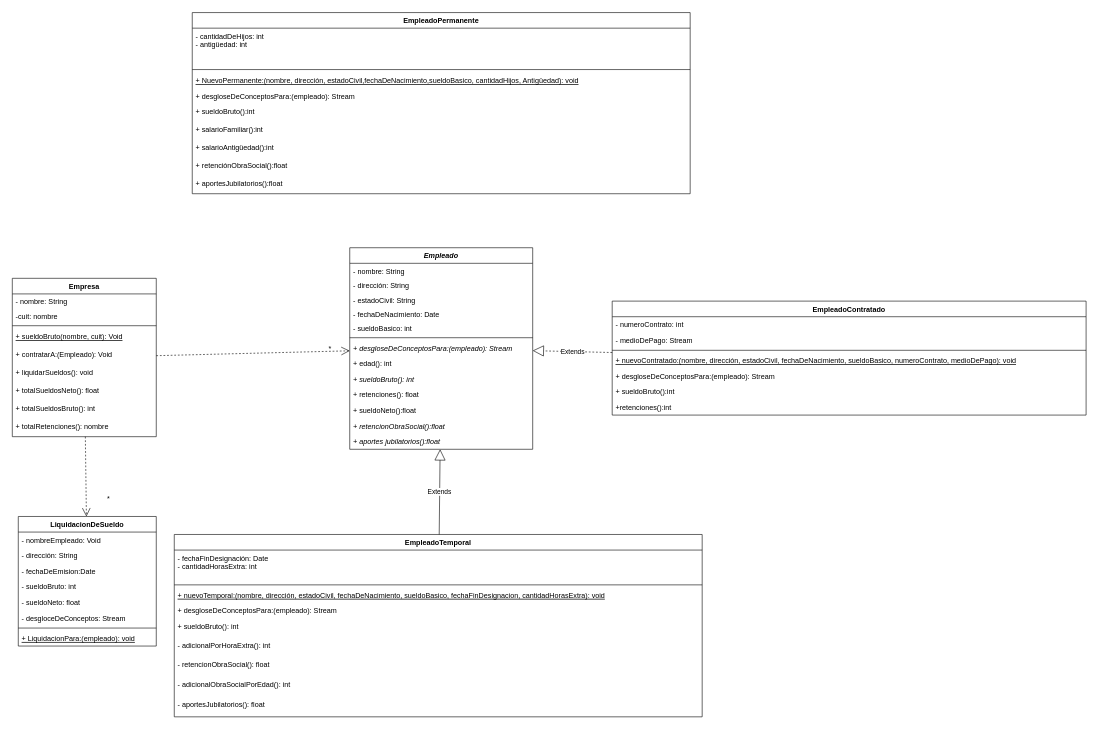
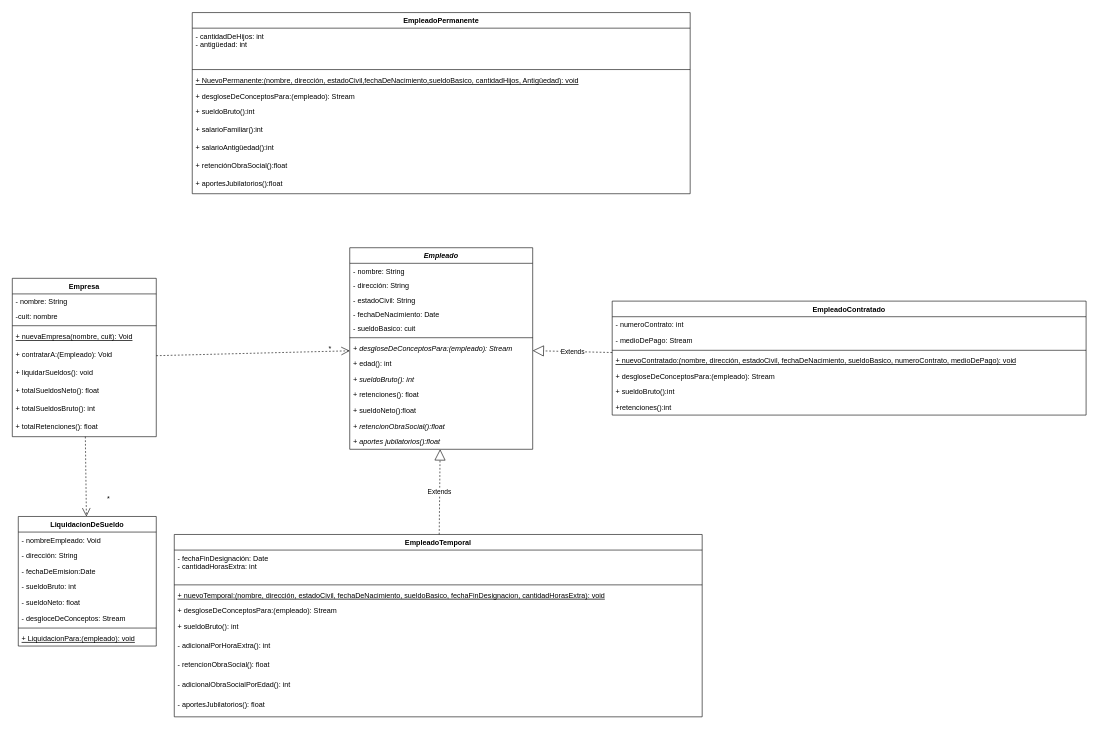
  <mxCell id="0" />
  <mxCell id="1" parent="0" />
  <mxCell id="2" value="Empresa" style="swimlane;fontStyle=1;align=center;verticalAlign=top;childLayout=stackLayout;horizontal=1;startSize=26;horizontalStack=0;resizeParent=1;resizeParentMax=0;resizeLast=0;collapsible=1;marginBottom=0;" parent="1" vertex="1"><mxGeometry x="20" y="463" width="240" height="264" as="geometry"><mxRectangle x="50" y="80" width="80" height="26" as="alternateBounds" /></mxGeometry></mxCell>
  <mxCell id="3" value="- nombre: String" style="text;strokeColor=none;fillColor=none;align=left;verticalAlign=top;spacingLeft=4;spacingRight=4;overflow=hidden;rotatable=0;points=[[0,0.5],[1,0.5]];portConstraint=eastwest;" parent="2" vertex="1"><mxGeometry y="26" width="240" height="24" as="geometry" /></mxCell>
  <mxCell id="4" value="-cuit: nombre" style="text;strokeColor=none;fillColor=none;align=left;verticalAlign=top;spacingLeft=4;spacingRight=4;overflow=hidden;rotatable=0;points=[[0,0.5],[1,0.5]];portConstraint=eastwest;" parent="2" vertex="1"><mxGeometry y="50" width="240" height="24" as="geometry" /></mxCell>
  <mxCell id="5" value="" style="line;strokeWidth=1;fillColor=none;align=left;verticalAlign=middle;spacingTop=-1;spacingLeft=3;spacingRight=3;rotatable=0;labelPosition=right;points=[];portConstraint=eastwest;" parent="2" vertex="1"><mxGeometry y="74" width="240" height="10" as="geometry" /></mxCell>
- <mxCell id="6" value="+ sueldoBruto(nombre, cuit): Void" style="text;strokeColor=none;fillColor=none;align=left;verticalAlign=top;spacingLeft=4;spacingRight=4;overflow=hidden;rotatable=0;points=[[0,0.5],[1,0.5]];portConstraint=eastwest;fontStyle=4" parent="2" vertex="1"><mxGeometry y="84" width="240" height="30" as="geometry" /></mxCell>
+ <mxCell id="6" value="+ nuevaEmpresa(nombre, cuit): Void" style="text;strokeColor=none;fillColor=none;align=left;verticalAlign=top;spacingLeft=4;spacingRight=4;overflow=hidden;rotatable=0;points=[[0,0.5],[1,0.5]];portConstraint=eastwest;fontStyle=4" parent="2" vertex="1"><mxGeometry y="84" width="240" height="30" as="geometry" /></mxCell>
  <mxCell id="7" value="+ contratarA:(Empleado): Void" style="text;strokeColor=none;fillColor=none;align=left;verticalAlign=top;spacingLeft=4;spacingRight=4;overflow=hidden;rotatable=0;points=[[0,0.5],[1,0.5]];portConstraint=eastwest;fontStyle=0" vertex="1" parent="2"><mxGeometry y="114" width="240" height="30" as="geometry" /></mxCell>
  <mxCell id="8" value="+ liquidarSueldos(): void" style="text;strokeColor=none;fillColor=none;align=left;verticalAlign=top;spacingLeft=4;spacingRight=4;overflow=hidden;rotatable=0;points=[[0,0.5],[1,0.5]];portConstraint=eastwest;fontStyle=0" parent="2" vertex="1"><mxGeometry y="144" width="240" height="30" as="geometry" /></mxCell>
  <mxCell id="9" value="+ totalSueldosNeto(): float" style="text;strokeColor=none;fillColor=none;align=left;verticalAlign=top;spacingLeft=4;spacingRight=4;overflow=hidden;rotatable=0;points=[[0,0.5],[1,0.5]];portConstraint=eastwest;fontStyle=0" parent="2" vertex="1"><mxGeometry y="174" width="240" height="30" as="geometry" /></mxCell>
  <mxCell id="10" value="+ totalSueldosBruto(): int" style="text;strokeColor=none;fillColor=none;align=left;verticalAlign=top;spacingLeft=4;spacingRight=4;overflow=hidden;rotatable=0;points=[[0,0.5],[1,0.5]];portConstraint=eastwest;fontStyle=0" parent="2" vertex="1"><mxGeometry y="204" width="240" height="30" as="geometry" /></mxCell>
- <mxCell id="11" value="+ totalRetenciones(): nombre" style="text;strokeColor=none;fillColor=none;align=left;verticalAlign=top;spacingLeft=4;spacingRight=4;overflow=hidden;rotatable=0;points=[[0,0.5],[1,0.5]];portConstraint=eastwest;fontStyle=0" parent="2" vertex="1"><mxGeometry y="234" width="240" height="30" as="geometry" /></mxCell>
+ <mxCell id="11" value="+ totalRetenciones(): float" style="text;strokeColor=none;fillColor=none;align=left;verticalAlign=top;spacingLeft=4;spacingRight=4;overflow=hidden;rotatable=0;points=[[0,0.5],[1,0.5]];portConstraint=eastwest;fontStyle=0" parent="2" vertex="1"><mxGeometry y="234" width="240" height="30" as="geometry" /></mxCell>
  <mxCell id="12" value="Empleado" style="swimlane;fontStyle=3;align=center;verticalAlign=top;childLayout=stackLayout;horizontal=1;startSize=26;horizontalStack=0;resizeParent=1;resizeParentMax=0;resizeLast=0;collapsible=1;marginBottom=0;" parent="1" vertex="1"><mxGeometry x="582.5" y="412" width="305" height="336" as="geometry" /></mxCell>
  <mxCell id="13" value="- nombre: String&#10;" style="text;strokeColor=none;fillColor=none;align=left;verticalAlign=top;spacingLeft=4;spacingRight=4;overflow=hidden;rotatable=0;points=[[0,0.5],[1,0.5]];portConstraint=eastwest;fontStyle=0" parent="12" vertex="1"><mxGeometry y="26" width="305" height="24" as="geometry" /></mxCell>
  <mxCell id="14" value="- dirección: String" style="text;strokeColor=none;fillColor=none;align=left;verticalAlign=top;spacingLeft=4;spacingRight=4;overflow=hidden;rotatable=0;points=[[0,0.5],[1,0.5]];portConstraint=eastwest;fontStyle=0" parent="12" vertex="1"><mxGeometry y="50" width="305" height="24" as="geometry" /></mxCell>
  <mxCell id="15" value="- estadoCivil: String" style="text;strokeColor=none;fillColor=none;align=left;verticalAlign=top;spacingLeft=4;spacingRight=4;overflow=hidden;rotatable=0;points=[[0,0.5],[1,0.5]];portConstraint=eastwest;fontStyle=0" parent="12" vertex="1"><mxGeometry y="74" width="305" height="24" as="geometry" /></mxCell>
  <mxCell id="16" value="- fechaDeNacimiento: Date" style="text;strokeColor=none;fillColor=none;align=left;verticalAlign=top;spacingLeft=4;spacingRight=4;overflow=hidden;rotatable=0;points=[[0,0.5],[1,0.5]];portConstraint=eastwest;fontStyle=0" parent="12" vertex="1"><mxGeometry y="98" width="305" height="24" as="geometry" /></mxCell>
- <mxCell id="17" value="- sueldoBasico: int" style="text;strokeColor=none;fillColor=none;align=left;verticalAlign=top;spacingLeft=4;spacingRight=4;overflow=hidden;rotatable=0;points=[[0,0.5],[1,0.5]];portConstraint=eastwest;fontStyle=0" parent="12" vertex="1"><mxGeometry y="122" width="305" height="24" as="geometry" /></mxCell>
+ <mxCell id="17" value="- sueldoBasico: cuit" style="text;strokeColor=none;fillColor=none;align=left;verticalAlign=top;spacingLeft=4;spacingRight=4;overflow=hidden;rotatable=0;points=[[0,0.5],[1,0.5]];portConstraint=eastwest;fontStyle=0" parent="12" vertex="1"><mxGeometry y="122" width="305" height="24" as="geometry" /></mxCell>
  <mxCell id="18" value="" style="line;strokeWidth=1;fillColor=none;align=left;verticalAlign=middle;spacingTop=-1;spacingLeft=3;spacingRight=3;rotatable=0;labelPosition=right;points=[];portConstraint=eastwest;" parent="12" vertex="1"><mxGeometry y="146" width="305" height="8" as="geometry" /></mxCell>
  <mxCell id="19" value="+ desgloseDeConceptosPara:(empleado): Stream&#10;" style="text;strokeColor=none;fillColor=none;align=left;verticalAlign=top;spacingLeft=4;spacingRight=4;overflow=hidden;rotatable=0;points=[[0,0.5],[1,0.5]];portConstraint=eastwest;fontStyle=2" parent="12" vertex="1"><mxGeometry y="154" width="305" height="26" as="geometry" /></mxCell>
  <mxCell id="20" value="+ edad(): int&#10;" style="text;strokeColor=none;fillColor=none;align=left;verticalAlign=top;spacingLeft=4;spacingRight=4;overflow=hidden;rotatable=0;points=[[0,0.5],[1,0.5]];portConstraint=eastwest;fontStyle=0" parent="12" vertex="1"><mxGeometry y="180" width="305" height="26" as="geometry" /></mxCell>
  <mxCell id="21" value="+ sueldoBruto(): int" style="text;strokeColor=none;fillColor=none;align=left;verticalAlign=top;spacingLeft=4;spacingRight=4;overflow=hidden;rotatable=0;points=[[0,0.5],[1,0.5]];portConstraint=eastwest;fontStyle=2" parent="12" vertex="1"><mxGeometry y="206" width="305" height="26" as="geometry" /></mxCell>
  <mxCell id="22" value="+ retenciones(): float" style="text;strokeColor=none;fillColor=none;align=left;verticalAlign=top;spacingLeft=4;spacingRight=4;overflow=hidden;rotatable=0;points=[[0,0.5],[1,0.5]];portConstraint=eastwest;fontStyle=0" parent="12" vertex="1"><mxGeometry y="232" width="305" height="26" as="geometry" /></mxCell>
  <mxCell id="23" value="+ sueldoNeto():float" style="text;strokeColor=none;fillColor=none;align=left;verticalAlign=top;spacingLeft=4;spacingRight=4;overflow=hidden;rotatable=0;points=[[0,0.5],[1,0.5]];portConstraint=eastwest;fontStyle=0" parent="12" vertex="1"><mxGeometry y="258" width="305" height="26" as="geometry" /></mxCell>
  <mxCell id="24" value="+ retencionObraSocial():float" style="text;strokeColor=none;fillColor=none;align=left;verticalAlign=top;spacingLeft=4;spacingRight=4;overflow=hidden;rotatable=0;points=[[0,0.5],[1,0.5]];portConstraint=eastwest;fontStyle=2" parent="12" vertex="1"><mxGeometry y="284" width="305" height="26" as="geometry" /></mxCell>
  <mxCell id="25" value="+ aportes jubilatorios():float" style="text;strokeColor=none;fillColor=none;align=left;verticalAlign=top;spacingLeft=4;spacingRight=4;overflow=hidden;rotatable=0;points=[[0,0.5],[1,0.5]];portConstraint=eastwest;fontStyle=2" parent="12" vertex="1"><mxGeometry y="310" width="305" height="26" as="geometry" /></mxCell>
  <mxCell id="26" value="" style="endArrow=open;endFill=1;endSize=12;html=1;dashed=1;" parent="1" source="2" target="12" edge="1"><mxGeometry width="160" relative="1" as="geometry"><mxPoint x="250" y="750" as="sourcePoint" /><mxPoint x="410" y="750" as="targetPoint" /></mxGeometry></mxCell>
  <mxCell id="27" value="*" style="text;html=1;strokeColor=none;fillColor=none;align=center;verticalAlign=middle;whiteSpace=wrap;rounded=0;" parent="1" vertex="1"><mxGeometry x="530" y="570" width="40" height="20" as="geometry" /></mxCell>
  <mxCell id="28" value="EmpleadoPermanente" style="swimlane;fontStyle=1;align=center;verticalAlign=top;childLayout=stackLayout;horizontal=1;startSize=26;horizontalStack=0;resizeParent=1;resizeParentMax=0;resizeLast=0;collapsible=1;marginBottom=0;" parent="1" vertex="1"><mxGeometry x="320" y="20" width="830" height="302" as="geometry" /></mxCell>
  <mxCell id="29" value="- cantidadDeHijos: int&#10;- antigüedad: int" style="text;strokeColor=none;fillColor=none;align=left;verticalAlign=top;spacingLeft=4;spacingRight=4;overflow=hidden;rotatable=0;points=[[0,0.5],[1,0.5]];portConstraint=eastwest;" parent="28" vertex="1"><mxGeometry y="26" width="830" height="64" as="geometry" /></mxCell>
  <mxCell id="30" value="" style="line;strokeWidth=1;fillColor=none;align=left;verticalAlign=middle;spacingTop=-1;spacingLeft=3;spacingRight=3;rotatable=0;labelPosition=right;points=[];portConstraint=eastwest;" parent="28" vertex="1"><mxGeometry y="90" width="830" height="10" as="geometry" /></mxCell>
  <mxCell id="31" value="+ NuevoPermanente:(nombre, dirección, estadoCivil,fechaDeNacimiento,sueldoBasico, cantidadHijos, Antigüedad): void&#10;" style="text;strokeColor=none;fillColor=none;align=left;verticalAlign=top;spacingLeft=4;spacingRight=4;overflow=hidden;rotatable=0;points=[[0,0.5],[1,0.5]];portConstraint=eastwest;fontStyle=4" parent="28" vertex="1"><mxGeometry y="100" width="830" height="26" as="geometry" /></mxCell>
  <mxCell id="32" value="+ desgloseDeConceptosPara:(empleado): Stream" style="text;strokeColor=none;fillColor=none;align=left;verticalAlign=top;spacingLeft=4;spacingRight=4;overflow=hidden;rotatable=0;points=[[0,0.5],[1,0.5]];portConstraint=eastwest;fontStyle=0" parent="28" vertex="1"><mxGeometry y="126" width="830" height="26" as="geometry" /></mxCell>
  <mxCell id="33" value="+ sueldoBruto():int" style="text;strokeColor=none;fillColor=none;align=left;verticalAlign=top;spacingLeft=4;spacingRight=4;overflow=hidden;rotatable=0;points=[[0,0.5],[1,0.5]];portConstraint=eastwest;" parent="28" vertex="1"><mxGeometry y="152" width="830" height="30" as="geometry" /></mxCell>
  <mxCell id="34" value="+ salarioFamiliar():int" style="text;strokeColor=none;fillColor=none;align=left;verticalAlign=top;spacingLeft=4;spacingRight=4;overflow=hidden;rotatable=0;points=[[0,0.5],[1,0.5]];portConstraint=eastwest;" parent="28" vertex="1"><mxGeometry y="182" width="830" height="30" as="geometry" /></mxCell>
  <mxCell id="35" value="+ salarioAntigüedad():int" style="text;strokeColor=none;fillColor=none;align=left;verticalAlign=top;spacingLeft=4;spacingRight=4;overflow=hidden;rotatable=0;points=[[0,0.5],[1,0.5]];portConstraint=eastwest;" parent="28" vertex="1"><mxGeometry y="212" width="830" height="30" as="geometry" /></mxCell>
  <mxCell id="36" value="+ retenciónObraSocial():float" style="text;strokeColor=none;fillColor=none;align=left;verticalAlign=top;spacingLeft=4;spacingRight=4;overflow=hidden;rotatable=0;points=[[0,0.5],[1,0.5]];portConstraint=eastwest;" parent="28" vertex="1"><mxGeometry y="242" width="830" height="30" as="geometry" /></mxCell>
  <mxCell id="37" value="+ aportesJubilatorios():float" style="text;strokeColor=none;fillColor=none;align=left;verticalAlign=top;spacingLeft=4;spacingRight=4;overflow=hidden;rotatable=0;points=[[0,0.5],[1,0.5]];portConstraint=eastwest;" parent="28" vertex="1"><mxGeometry y="272" width="830" height="30" as="geometry" /></mxCell>
  <mxCell id="38" value="EmpleadoTemporal" style="swimlane;fontStyle=1;align=center;verticalAlign=top;childLayout=stackLayout;horizontal=1;startSize=26;horizontalStack=0;resizeParent=1;resizeParentMax=0;resizeLast=0;collapsible=1;marginBottom=0;" parent="1" vertex="1"><mxGeometry x="290" y="890" width="880" height="304" as="geometry" /></mxCell>
  <mxCell id="39" value="- fechaFinDesignación: Date&#10;- cantidadHorasExtra: int  " style="text;strokeColor=none;fillColor=none;align=left;verticalAlign=top;spacingLeft=4;spacingRight=4;overflow=hidden;rotatable=0;points=[[0,0.5],[1,0.5]];portConstraint=eastwest;" parent="38" vertex="1"><mxGeometry y="26" width="880" height="54" as="geometry" /></mxCell>
  <mxCell id="40" value="" style="line;strokeWidth=1;fillColor=none;align=left;verticalAlign=middle;spacingTop=-1;spacingLeft=3;spacingRight=3;rotatable=0;labelPosition=right;points=[];portConstraint=eastwest;" parent="38" vertex="1"><mxGeometry y="80" width="880" height="8" as="geometry" /></mxCell>
  <mxCell id="41" value="+ nuevoTemporal:(nombre, dirección, estadoCivil, fechaDeNacimiento, sueldoBasico, fechaFinDesignacion, cantidadHorasExtra): void&#10;" style="text;strokeColor=none;fillColor=none;align=left;verticalAlign=top;spacingLeft=4;spacingRight=4;overflow=hidden;rotatable=0;points=[[0,0.5],[1,0.5]];portConstraint=eastwest;fontStyle=4" parent="38" vertex="1"><mxGeometry y="88" width="880" height="26" as="geometry" /></mxCell>
  <mxCell id="42" value="+ desgloseDeConceptosPara:(empleado): Stream&#10;" style="text;strokeColor=none;fillColor=none;align=left;verticalAlign=top;spacingLeft=4;spacingRight=4;overflow=hidden;rotatable=0;points=[[0,0.5],[1,0.5]];portConstraint=eastwest;fontStyle=0" parent="38" vertex="1"><mxGeometry y="114" width="880" height="26" as="geometry" /></mxCell>
  <mxCell id="43" value="+ sueldoBruto(): int&#10;" style="text;strokeColor=none;fillColor=none;align=left;verticalAlign=top;spacingLeft=4;spacingRight=4;overflow=hidden;rotatable=0;points=[[0,0.5],[1,0.5]];portConstraint=eastwest;" parent="38" vertex="1"><mxGeometry y="140" width="880" height="32" as="geometry" /></mxCell>
  <mxCell id="44" value="- adicionalPorHoraExtra(): int" style="text;strokeColor=none;fillColor=none;align=left;verticalAlign=top;spacingLeft=4;spacingRight=4;overflow=hidden;rotatable=0;points=[[0,0.5],[1,0.5]];portConstraint=eastwest;" parent="38" vertex="1"><mxGeometry y="172" width="880" height="32" as="geometry" /></mxCell>
  <mxCell id="45" value="- retencionObraSocial(): float" style="text;strokeColor=none;fillColor=none;align=left;verticalAlign=top;spacingLeft=4;spacingRight=4;overflow=hidden;rotatable=0;points=[[0,0.5],[1,0.5]];portConstraint=eastwest;" parent="38" vertex="1"><mxGeometry y="204" width="880" height="32" as="geometry" /></mxCell>
  <mxCell id="46" value="- adicionalObraSocialPorEdad(): int" style="text;strokeColor=none;fillColor=none;align=left;verticalAlign=top;spacingLeft=4;spacingRight=4;overflow=hidden;rotatable=0;points=[[0,0.5],[1,0.5]];portConstraint=eastwest;" parent="38" vertex="1"><mxGeometry y="236" width="880" height="34" as="geometry" /></mxCell>
  <mxCell id="47" value="- aportesJubilatorios(): float" style="text;strokeColor=none;fillColor=none;align=left;verticalAlign=top;spacingLeft=4;spacingRight=4;overflow=hidden;rotatable=0;points=[[0,0.5],[1,0.5]];portConstraint=eastwest;" parent="38" vertex="1"><mxGeometry y="270" width="880" height="34" as="geometry" /></mxCell>
- <mxCell id="48" value="Extends" style="endArrow=block;endSize=16;endFill=0;html=1;" parent="1" source="38" target="12" edge="1"><mxGeometry width="160" relative="1" as="geometry"><mxPoint x="380" y="750" as="sourcePoint" /><mxPoint x="540" y="750" as="targetPoint" /></mxGeometry></mxCell>
+ <mxCell id="48" value="Extends" style="endArrow=block;endSize=16;endFill=0;html=1;dashed=1;" parent="1" source="38" target="12" edge="1"><mxGeometry width="160" relative="1" as="geometry"><mxPoint x="380" y="750" as="sourcePoint" /><mxPoint x="540" y="750" as="targetPoint" /></mxGeometry></mxCell>
  <mxCell id="49" value="LiquidacionDeSueldo" style="swimlane;fontStyle=1;align=center;verticalAlign=top;childLayout=stackLayout;horizontal=1;startSize=26;horizontalStack=0;resizeParent=1;resizeParentMax=0;resizeLast=0;collapsible=1;marginBottom=0;" parent="1" vertex="1"><mxGeometry x="30" y="860" width="230" height="216" as="geometry" /></mxCell>
  <mxCell id="50" value="- nombreEmpleado: Void" style="text;strokeColor=none;fillColor=none;align=left;verticalAlign=top;spacingLeft=4;spacingRight=4;overflow=hidden;rotatable=0;points=[[0,0.5],[1,0.5]];portConstraint=eastwest;" parent="49" vertex="1"><mxGeometry y="26" width="230" height="26" as="geometry" /></mxCell>
  <mxCell id="51" value="- dirección: String" style="text;strokeColor=none;fillColor=none;align=left;verticalAlign=top;spacingLeft=4;spacingRight=4;overflow=hidden;rotatable=0;points=[[0,0.5],[1,0.5]];portConstraint=eastwest;" parent="49" vertex="1"><mxGeometry y="52" width="230" height="26" as="geometry" /></mxCell>
  <mxCell id="52" value="- fechaDeEmision:Date" style="text;strokeColor=none;fillColor=none;align=left;verticalAlign=top;spacingLeft=4;spacingRight=4;overflow=hidden;rotatable=0;points=[[0,0.5],[1,0.5]];portConstraint=eastwest;" parent="49" vertex="1"><mxGeometry y="78" width="230" height="26" as="geometry" /></mxCell>
  <mxCell id="53" value="- sueldoBruto: int" style="text;strokeColor=none;fillColor=none;align=left;verticalAlign=top;spacingLeft=4;spacingRight=4;overflow=hidden;rotatable=0;points=[[0,0.5],[1,0.5]];portConstraint=eastwest;" parent="49" vertex="1"><mxGeometry y="104" width="230" height="26" as="geometry" /></mxCell>
  <mxCell id="54" value="- sueldoNeto: float" style="text;strokeColor=none;fillColor=none;align=left;verticalAlign=top;spacingLeft=4;spacingRight=4;overflow=hidden;rotatable=0;points=[[0,0.5],[1,0.5]];portConstraint=eastwest;" parent="49" vertex="1"><mxGeometry y="130" width="230" height="26" as="geometry" /></mxCell>
  <mxCell id="55" value="- desgloceDeConceptos: Stream" style="text;strokeColor=none;fillColor=none;align=left;verticalAlign=top;spacingLeft=4;spacingRight=4;overflow=hidden;rotatable=0;points=[[0,0.5],[1,0.5]];portConstraint=eastwest;" parent="49" vertex="1"><mxGeometry y="156" width="230" height="26" as="geometry" /></mxCell>
  <mxCell id="56" value="" style="line;strokeWidth=1;fillColor=none;align=left;verticalAlign=middle;spacingTop=-1;spacingLeft=3;spacingRight=3;rotatable=0;labelPosition=right;points=[];portConstraint=eastwest;" parent="49" vertex="1"><mxGeometry y="182" width="230" height="8" as="geometry" /></mxCell>
  <mxCell id="57" value="+ LiquidacionPara:(empleado): void" style="text;strokeColor=none;fillColor=none;align=left;verticalAlign=top;spacingLeft=4;spacingRight=4;overflow=hidden;rotatable=0;points=[[0,0.5],[1,0.5]];portConstraint=eastwest;fontStyle=4" parent="49" vertex="1"><mxGeometry y="190" width="230" height="26" as="geometry" /></mxCell>
  <mxCell id="58" value="EmpleadoContratado" style="swimlane;fontStyle=1;align=center;verticalAlign=top;childLayout=stackLayout;horizontal=1;startSize=26;horizontalStack=0;resizeParent=1;resizeParentMax=0;resizeLast=0;collapsible=1;marginBottom=0;" parent="1" vertex="1"><mxGeometry x="1020" y="501" width="790" height="190" as="geometry" /></mxCell>
  <mxCell id="59" value="- numeroContrato: int" style="text;strokeColor=none;fillColor=none;align=left;verticalAlign=top;spacingLeft=4;spacingRight=4;overflow=hidden;rotatable=0;points=[[0,0.5],[1,0.5]];portConstraint=eastwest;" parent="58" vertex="1"><mxGeometry y="26" width="790" height="26" as="geometry" /></mxCell>
  <mxCell id="60" value="- medioDePago: Stream" style="text;strokeColor=none;fillColor=none;align=left;verticalAlign=top;spacingLeft=4;spacingRight=4;overflow=hidden;rotatable=0;points=[[0,0.5],[1,0.5]];portConstraint=eastwest;" parent="58" vertex="1"><mxGeometry y="52" width="790" height="26" as="geometry" /></mxCell>
  <mxCell id="61" value="" style="line;strokeWidth=1;fillColor=none;align=left;verticalAlign=middle;spacingTop=-1;spacingLeft=3;spacingRight=3;rotatable=0;labelPosition=right;points=[];portConstraint=eastwest;" parent="58" vertex="1"><mxGeometry y="78" width="790" height="8" as="geometry" /></mxCell>
  <mxCell id="62" value="+ nuevoContratado:(nombre, dirección, estadoCivil, fechaDeNacimiento, sueldoBasico, numeroContrato, medioDePago): void&#10;" style="text;strokeColor=none;fillColor=none;align=left;verticalAlign=top;spacingLeft=4;spacingRight=4;overflow=hidden;rotatable=0;points=[[0,0.5],[1,0.5]];portConstraint=eastwest;fontStyle=4" parent="58" vertex="1"><mxGeometry y="86" width="790" height="26" as="geometry" /></mxCell>
  <mxCell id="63" value="+ desgloseDeConceptosPara:(empleado): Stream&#10;" style="text;strokeColor=none;fillColor=none;align=left;verticalAlign=top;spacingLeft=4;spacingRight=4;overflow=hidden;rotatable=0;points=[[0,0.5],[1,0.5]];portConstraint=eastwest;fontStyle=0" vertex="1" parent="58"><mxGeometry y="112" width="790" height="26" as="geometry" /></mxCell>
  <mxCell id="64" value="+ sueldoBruto():int" style="text;strokeColor=none;fillColor=none;align=left;verticalAlign=top;spacingLeft=4;spacingRight=4;overflow=hidden;rotatable=0;points=[[0,0.5],[1,0.5]];portConstraint=eastwest;fontStyle=0" parent="58" vertex="1"><mxGeometry y="138" width="790" height="26" as="geometry" /></mxCell>
  <mxCell id="65" value="+retenciones():int" style="text;strokeColor=none;fillColor=none;align=left;verticalAlign=top;spacingLeft=4;spacingRight=4;overflow=hidden;rotatable=0;points=[[0,0.5],[1,0.5]];portConstraint=eastwest;fontStyle=0" parent="58" vertex="1"><mxGeometry y="164" width="790" height="26" as="geometry" /></mxCell>
  <mxCell id="66" value="Extends" style="endArrow=block;endSize=16;endFill=0;html=1;dashed=1;" parent="1" source="58" target="12" edge="1"><mxGeometry width="160" relative="1" as="geometry"><mxPoint x="900" y="850" as="sourcePoint" /><mxPoint x="1060" y="850" as="targetPoint" /></mxGeometry></mxCell>
  <mxCell id="67" value="" style="endArrow=open;endFill=1;endSize=12;html=1;dashed=1;" edge="1" parent="1" source="2" target="49"><mxGeometry width="160" relative="1" as="geometry"><mxPoint x="530" y="740" as="sourcePoint" /><mxPoint x="690" y="740" as="targetPoint" /></mxGeometry></mxCell>
  <mxCell id="68" value="*" style="text;html=1;align=center;verticalAlign=middle;resizable=0;points=[];autosize=1;strokeColor=none;fillColor=none;" vertex="1" parent="1"><mxGeometry x="170" y="820" width="20" height="20" as="geometry" /></mxCell>
